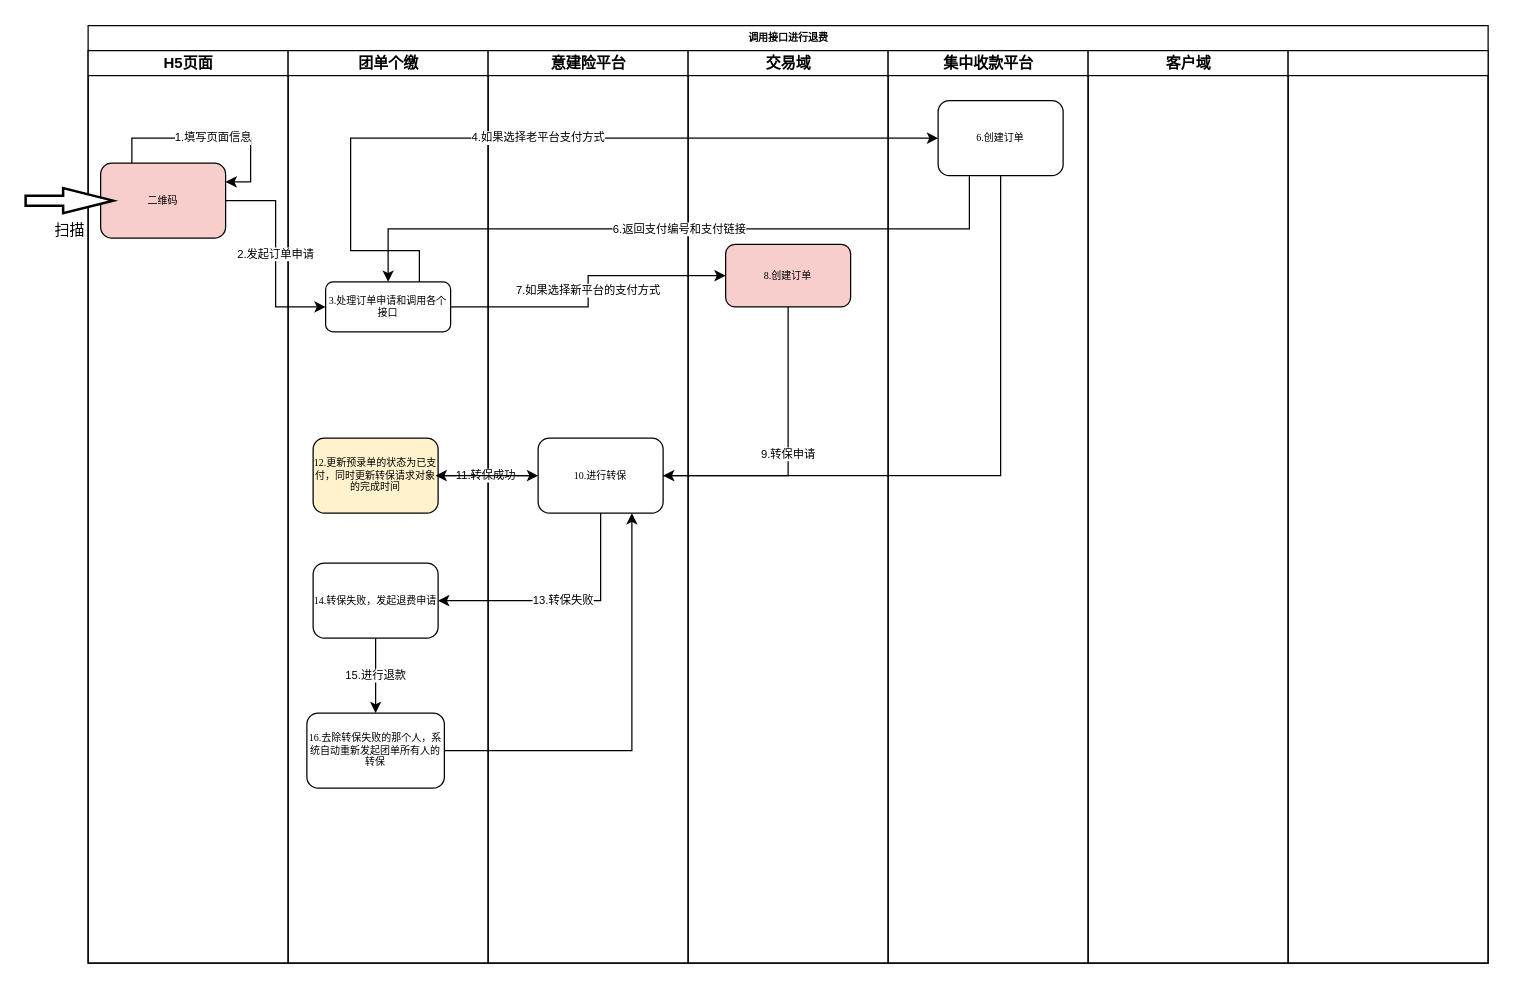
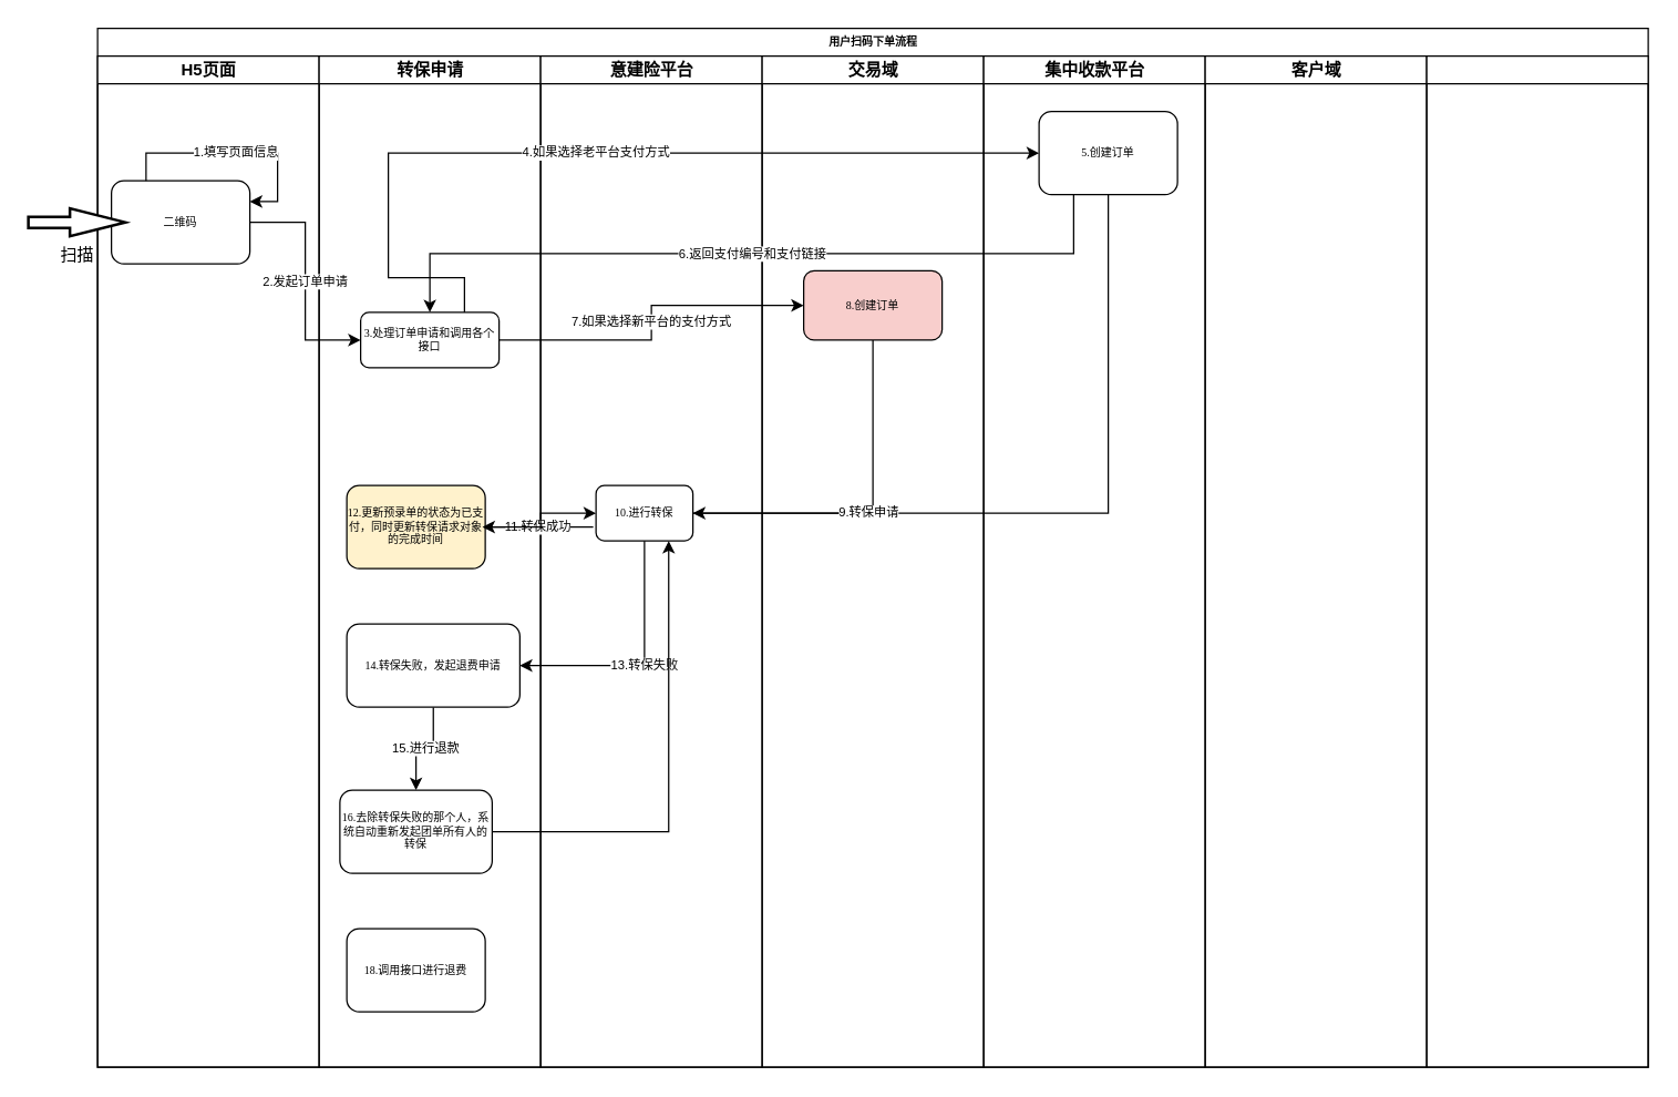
  <mxCell id="0" />
  <mxCell id="1" parent="0" />
- <mxCell id="2" value="调用接口进行退费" style="swimlane;html=1;childLayout=stackLayout;startSize=20;rounded=0;shadow=0;labelBackgroundColor=none;strokeWidth=1;fontFamily=Verdana;fontSize=8;align=center;" parent="1" vertex="1"><mxGeometry x="70" y="20" width="1120" height="750" as="geometry" /></mxCell>
+ <mxCell id="2" value="用户扫码下单流程" style="swimlane;html=1;childLayout=stackLayout;startSize=20;rounded=0;shadow=0;labelBackgroundColor=none;strokeWidth=1;fontFamily=Verdana;fontSize=8;align=center;" parent="1" vertex="1"><mxGeometry x="70" y="20" width="1120" height="750" as="geometry" /></mxCell>
  <mxCell id="3" value="H5页面" style="swimlane;html=1;startSize=20;" parent="2" vertex="1"><mxGeometry y="20" width="160" height="730" as="geometry" /></mxCell>
- <mxCell id="4" value="二维码" style="rounded=1;whiteSpace=wrap;html=1;shadow=0;labelBackgroundColor=none;strokeWidth=1;fontFamily=Verdana;fontSize=8;align=center;fillColor=#f8cecc;" parent="3" vertex="1"><mxGeometry x="10" y="90" width="100" height="60" as="geometry" /></mxCell>
+ <mxCell id="4" value="二维码" style="rounded=1;whiteSpace=wrap;html=1;shadow=0;labelBackgroundColor=none;strokeWidth=1;fontFamily=Verdana;fontSize=8;align=center;" parent="3" vertex="1"><mxGeometry x="10" y="90" width="100" height="60" as="geometry" /></mxCell>
  <mxCell id="5" value="1.填写页面信息" style="edgeStyle=orthogonalEdgeStyle;rounded=0;orthogonalLoop=1;jettySize=auto;html=1;exitX=0.25;exitY=0;exitDx=0;exitDy=0;entryX=1;entryY=0.25;entryDx=0;entryDy=0;fontSize=9;" parent="3" source="4" target="4" edge="1"><mxGeometry relative="1" as="geometry" /></mxCell>
  <mxCell id="6" value="扫描" style="verticalLabelPosition=bottom;verticalAlign=top;html=1;strokeWidth=2;shape=mxgraph.arrows2.arrow;dy=0.6;dx=40;notch=0;" parent="3" vertex="1"><mxGeometry x="-50" y="110" width="70" height="20" as="geometry" /></mxCell>
- <mxCell id="7" value="团单个缴" style="swimlane;html=1;startSize=20;" parent="2" vertex="1"><mxGeometry x="160" y="20" width="160" height="730" as="geometry" /></mxCell>
+ <mxCell id="7" value="转保申请" style="swimlane;html=1;startSize=20;" parent="2" vertex="1"><mxGeometry x="160" y="20" width="160" height="730" as="geometry" /></mxCell>
  <mxCell id="8" value="3.处理订单申请和调用各个接口" style="rounded=1;whiteSpace=wrap;html=1;shadow=0;labelBackgroundColor=none;strokeWidth=1;fontFamily=Verdana;fontSize=8;align=center;" parent="7" vertex="1"><mxGeometry x="30" y="185" width="100" height="40" as="geometry" /></mxCell>
  <mxCell id="9" value="12.更新预录单的状态为已支付，同时更新转保请求对象的完成时间" style="rounded=1;whiteSpace=wrap;html=1;shadow=0;labelBackgroundColor=none;strokeWidth=1;fontFamily=Verdana;fontSize=8;align=center;fillColor=#fff2cc;" parent="7" vertex="1"><mxGeometry x="20" y="310" width="100" height="60" as="geometry" /></mxCell>
  <mxCell id="10" value="15.进行退款" style="edgeStyle=orthogonalEdgeStyle;rounded=0;orthogonalLoop=1;jettySize=auto;html=1;exitX=0.5;exitY=1;exitDx=0;exitDy=0;entryX=0.5;entryY=0;entryDx=0;entryDy=0;fontSize=9;" parent="7" source="11" target="12" edge="1"><mxGeometry relative="1" as="geometry" /></mxCell>
- <mxCell id="11" value="14.转保失败，发起退费申请" style="rounded=1;whiteSpace=wrap;html=1;shadow=0;labelBackgroundColor=none;strokeWidth=1;fontFamily=Verdana;fontSize=8;align=center;" parent="7" vertex="1"><mxGeometry x="20" y="410" width="100" height="60" as="geometry" /></mxCell>
+ <mxCell id="11" value="14.转保失败，发起退费申请" style="rounded=1;whiteSpace=wrap;html=1;shadow=0;labelBackgroundColor=none;strokeWidth=1;fontFamily=Verdana;fontSize=8;align=center;" parent="7" vertex="1"><mxGeometry x="20" y="410" width="125" height="60" as="geometry" /></mxCell>
  <mxCell id="12" value="16.去除转保失败的那个人，系统自动重新发起团单所有人的转保" style="rounded=1;whiteSpace=wrap;html=1;shadow=0;labelBackgroundColor=none;strokeWidth=1;fontFamily=Verdana;fontSize=8;align=center;" parent="7" vertex="1"><mxGeometry x="15" y="530" width="110" height="60" as="geometry" /></mxCell>
+ <mxCell id="13" value="18.调用接口进行退费" style="rounded=1;whiteSpace=wrap;html=1;shadow=0;labelBackgroundColor=none;strokeWidth=1;fontFamily=Verdana;fontSize=8;align=center;" parent="7" vertex="1"><mxGeometry x="20" y="630" width="100" height="60" as="geometry" /></mxCell>
  <mxCell id="14" value="意建险平台" style="swimlane;html=1;startSize=20;" parent="2" vertex="1"><mxGeometry x="320" y="20" width="160" height="730" as="geometry" /></mxCell>
- <mxCell id="15" value="10.进行转保" style="rounded=1;whiteSpace=wrap;html=1;shadow=0;labelBackgroundColor=none;strokeWidth=1;fontFamily=Verdana;fontSize=8;align=center;" parent="14" vertex="1"><mxGeometry x="40" y="310" width="100" height="60" as="geometry" /></mxCell>
+ <mxCell id="15" value="10.进行转保" style="rounded=1;whiteSpace=wrap;html=1;shadow=0;labelBackgroundColor=none;strokeWidth=1;fontFamily=Verdana;fontSize=8;align=center;" parent="14" vertex="1"><mxGeometry x="40" y="310" width="70" height="40" as="geometry" /></mxCell>
  <mxCell id="16" value="交易域" style="swimlane;html=1;startSize=20;" parent="2" vertex="1"><mxGeometry x="480" y="20" width="160" height="730" as="geometry" /></mxCell>
  <mxCell id="17" value="8.创建订单" style="rounded=1;whiteSpace=wrap;html=1;shadow=0;labelBackgroundColor=none;strokeWidth=1;fontFamily=Verdana;fontSize=8;align=center;fillColor=#f8cecc;" parent="16" vertex="1"><mxGeometry x="30" y="155" width="100" height="50" as="geometry" /></mxCell>
  <mxCell id="18" value="&lt;div class=&quot;lake-content&quot;&gt;集中收款平台&lt;/div&gt;" style="swimlane;html=1;startSize=20;" parent="2" vertex="1"><mxGeometry x="640" y="20" width="160" height="730" as="geometry" /></mxCell>
- <mxCell id="19" value="6.创建订单" style="rounded=1;whiteSpace=wrap;html=1;shadow=0;labelBackgroundColor=none;strokeWidth=1;fontFamily=Verdana;fontSize=8;align=center;" parent="18" vertex="1"><mxGeometry x="40" y="40" width="100" height="60" as="geometry" /></mxCell>
+ <mxCell id="19" value="5.创建订单" style="rounded=1;whiteSpace=wrap;html=1;shadow=0;labelBackgroundColor=none;strokeWidth=1;fontFamily=Verdana;fontSize=8;align=center;" parent="18" vertex="1"><mxGeometry x="40" y="40" width="100" height="60" as="geometry" /></mxCell>
  <mxCell id="20" value="客户域" style="swimlane;html=1;startSize=20;" parent="2" vertex="1"><mxGeometry x="800" y="20" width="160" height="730" as="geometry" /></mxCell>
  <mxCell id="21" style="swimlane;html=1;startSize=20;" parent="2" vertex="1"><mxGeometry x="960" y="20" width="160" height="730" as="geometry" /></mxCell>
  <mxCell id="22" value="2.发起订单申请" style="edgeStyle=orthogonalEdgeStyle;rounded=0;orthogonalLoop=1;jettySize=auto;html=1;exitX=1;exitY=0.5;exitDx=0;exitDy=0;entryX=0;entryY=0.5;entryDx=0;entryDy=0;fontSize=9;" parent="2" source="4" target="8" edge="1"><mxGeometry relative="1" as="geometry" /></mxCell>
  <mxCell id="23" value="13.转保失败" style="edgeStyle=orthogonalEdgeStyle;rounded=0;orthogonalLoop=1;jettySize=auto;html=1;exitX=0.5;exitY=1;exitDx=0;exitDy=0;entryX=1;entryY=0.5;entryDx=0;entryDy=0;fontSize=9;" parent="2" source="15" target="11" edge="1"><mxGeometry relative="1" as="geometry"><mxPoint x="440" y="270" as="sourcePoint" /></mxGeometry></mxCell>
  <mxCell id="24" value="4.如果选择老平台支付方式" style="edgeStyle=orthogonalEdgeStyle;rounded=0;orthogonalLoop=1;jettySize=auto;html=1;exitX=0.75;exitY=0;exitDx=0;exitDy=0;entryX=0;entryY=0.5;entryDx=0;entryDy=0;fontSize=9;" parent="2" source="8" target="19" edge="1"><mxGeometry relative="1" as="geometry"><Array as="points"><mxPoint x="210" y="180" /><mxPoint x="210" y="90" /></Array></mxGeometry></mxCell>
  <mxCell id="25" value="11.转保成功" style="edgeStyle=orthogonalEdgeStyle;rounded=0;orthogonalLoop=1;jettySize=auto;html=1;exitX=0;exitY=0.5;exitDx=0;exitDy=0;entryX=1;entryY=0.5;entryDx=0;entryDy=0;fontSize=9;" parent="2" edge="1"><mxGeometry relative="1" as="geometry"><mxPoint x="358" y="360" as="sourcePoint" /><mxPoint x="278" y="360" as="targetPoint" /><mxPoint as="offset" /></mxGeometry></mxCell>
  <mxCell id="26" value="7.如果选择新平台的支付方式" style="edgeStyle=orthogonalEdgeStyle;rounded=0;orthogonalLoop=1;jettySize=auto;html=1;exitX=1;exitY=0.5;exitDx=0;exitDy=0;entryX=0;entryY=0.5;entryDx=0;entryDy=0;fontSize=9;" parent="2" source="8" target="17" edge="1"><mxGeometry relative="1" as="geometry" /></mxCell>
  <mxCell id="27" value="6.返回支付编号和支付链接" style="edgeStyle=orthogonalEdgeStyle;rounded=0;orthogonalLoop=1;jettySize=auto;html=1;exitX=0.25;exitY=1;exitDx=0;exitDy=0;fontSize=9;" parent="2" source="19" target="8" edge="1"><mxGeometry relative="1" as="geometry" /></mxCell>
  <mxCell id="28" style="edgeStyle=orthogonalEdgeStyle;rounded=0;orthogonalLoop=1;jettySize=auto;html=1;exitX=0.5;exitY=1;exitDx=0;exitDy=0;entryX=1;entryY=0.5;entryDx=0;entryDy=0;fontSize=9;" parent="2" source="19" target="15" edge="1"><mxGeometry relative="1" as="geometry" /></mxCell>
  <mxCell id="29" value="9.转保申请" style="edgeStyle=orthogonalEdgeStyle;rounded=0;orthogonalLoop=1;jettySize=auto;html=1;exitX=0.5;exitY=1;exitDx=0;exitDy=0;entryX=1;entryY=0.5;entryDx=0;entryDy=0;fontSize=9;endArrow=none;" parent="2" source="17" target="15" edge="1"><mxGeometry relative="1" as="geometry" /></mxCell>
  <mxCell id="30" value="" style="edgeStyle=orthogonalEdgeStyle;rounded=0;orthogonalLoop=1;jettySize=auto;html=1;fontSize=9;" parent="2" source="9" target="15" edge="1"><mxGeometry relative="1" as="geometry" /></mxCell>
  <mxCell id="31" style="edgeStyle=orthogonalEdgeStyle;rounded=0;orthogonalLoop=1;jettySize=auto;html=1;exitX=1;exitY=0.5;exitDx=0;exitDy=0;entryX=0.75;entryY=1;entryDx=0;entryDy=0;fontSize=9;" parent="2" source="12" target="15" edge="1"><mxGeometry relative="1" as="geometry" /></mxCell>
